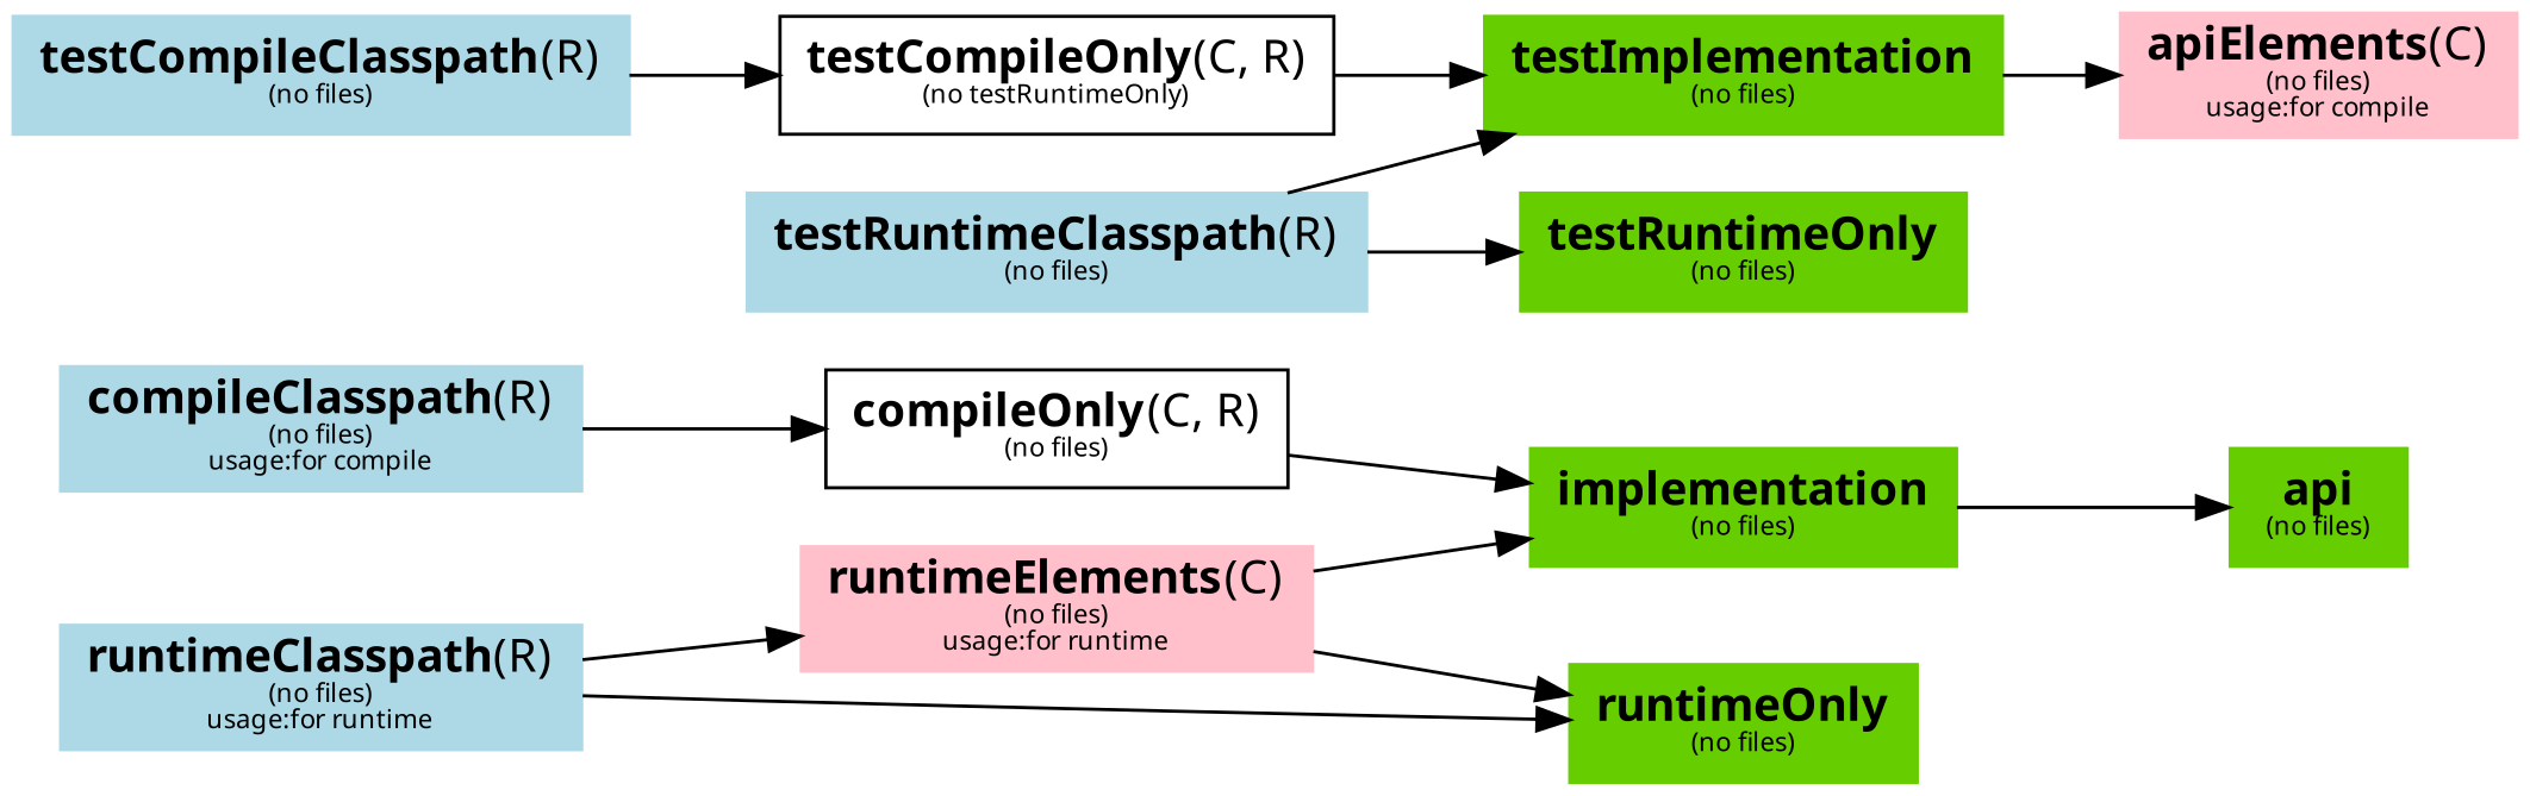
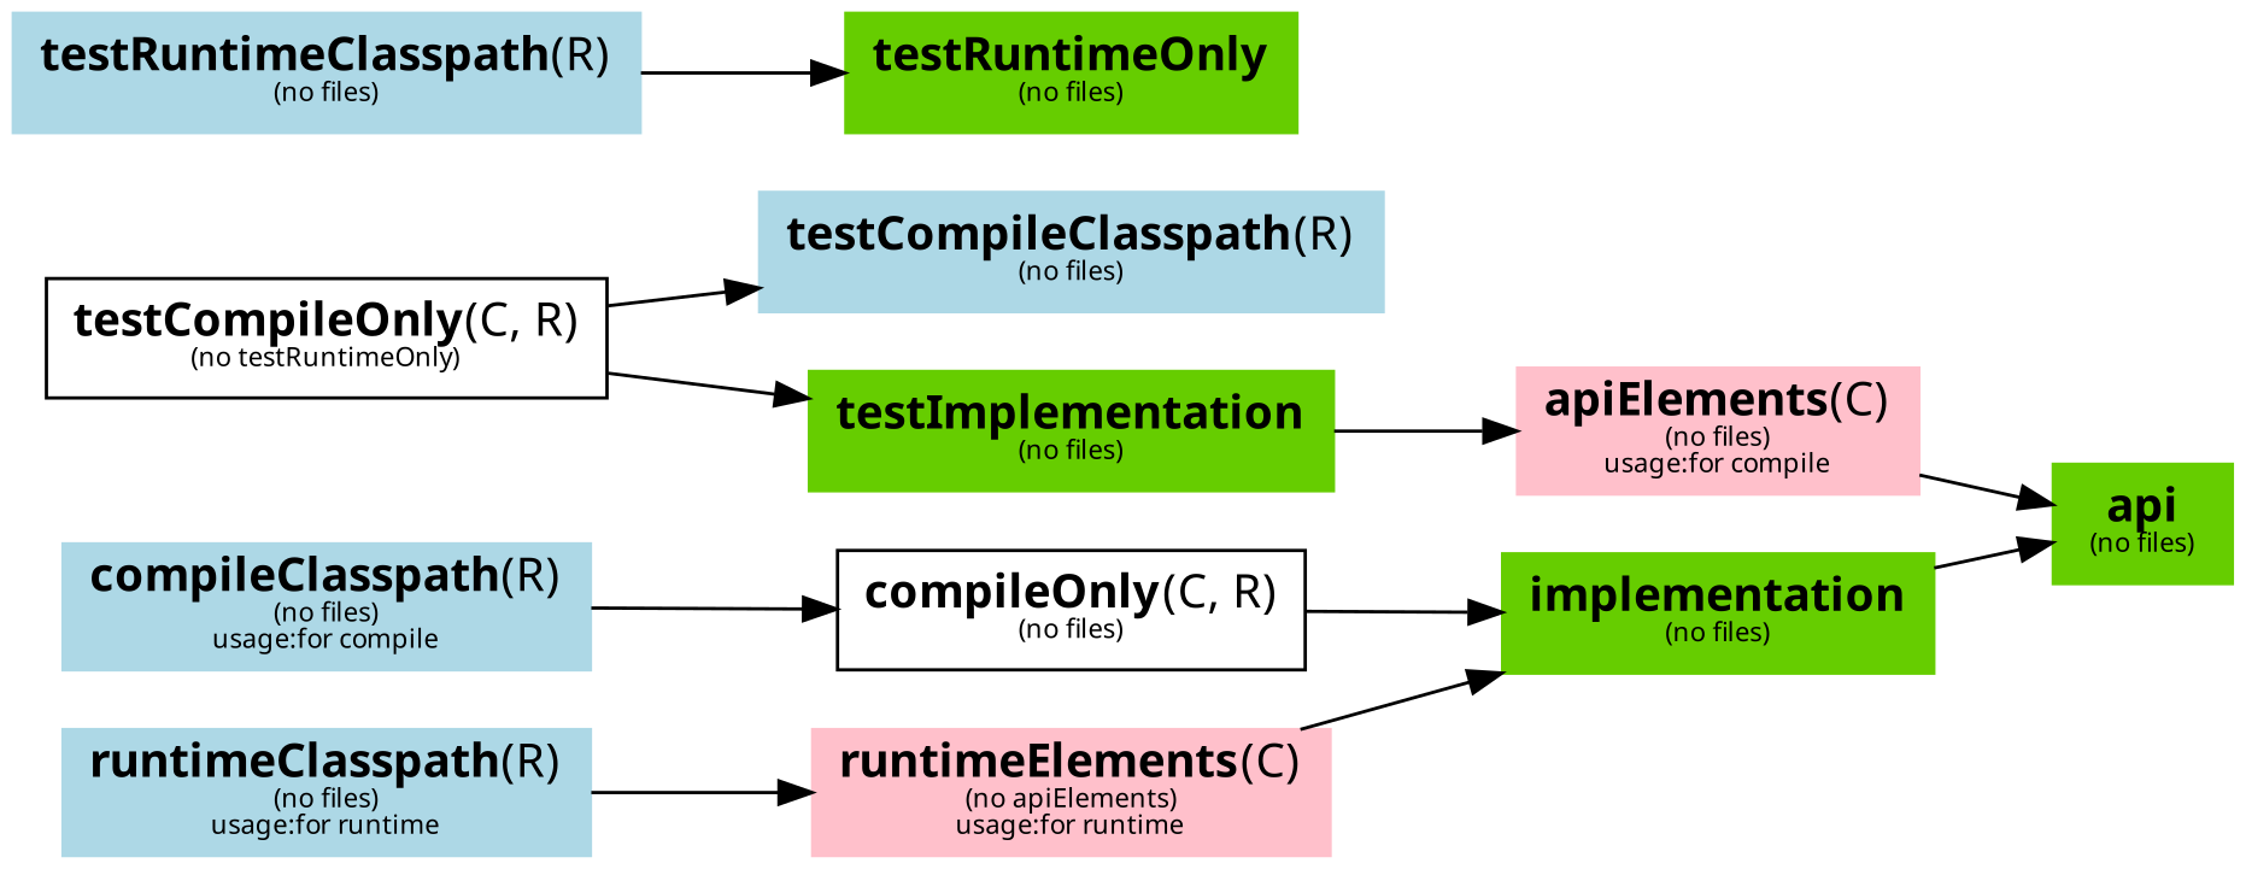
  digraph {
    fontname=Meera
    rankdir=LR
    node [bgcolor=chartreuse3 color=chartreuse3 fontname=Meera shape=box style=filled]
    edge [fontname=Meera]
    n1 [label=<<B>api</B><BR/><FONT POINT-SIZE="8">(no files)</FONT><BR/>>]
    n2 [bgcolor=pink color=pink label=<<B>apiElements</B>(C)<BR/><FONT POINT-SIZE="8">(no files)</FONT><BR/><FONT POINT-SIZE="8">usage:for compile</FONT>>]
    n3 [bgcolor=lightblue color=lightblue label=<<B>compileClasspath</B>(R)<BR/><FONT POINT-SIZE="8">(no files)</FONT><BR/><FONT POINT-SIZE="8">usage:for compile</FONT>>]
    n4 [label=<<B>compileOnly</B>(C, R)<BR/><FONT POINT-SIZE="8">(no files)</FONT><BR/>> bgcolor="" color="" style=""]
    n5 [label=<<B>implementation</B><BR/><FONT POINT-SIZE="8">(no files)</FONT><BR/>>]
    n6 [bgcolor=lightblue color=lightblue label=<<B>runtimeClasspath</B>(R)<BR/><FONT POINT-SIZE="8">(no files)</FONT><BR/><FONT POINT-SIZE="8">usage:for runtime</FONT>>]
-   n7 [label=<<B>runtimeOnly</B><BR/><FONT POINT-SIZE="8">(no files)</FONT><BR/>>]
-   n8 [bgcolor=pink color=pink label=<<B>runtimeElements</B>(C)<BR/><FONT POINT-SIZE="8">(no files)</FONT><BR/><FONT POINT-SIZE="8">usage:for runtime</FONT>>]
+   n8 [bgcolor=pink color=pink label=<<B>runtimeElements</B>(C)<BR/><FONT POINT-SIZE="8">(no apiElements)</FONT><BR/><FONT POINT-SIZE="8">usage:for runtime</FONT>>]
    n9 [bgcolor=lightblue color=lightblue label=<<B>testCompileClasspath</B>(R)<BR/><FONT POINT-SIZE="8">(no files)</FONT><BR/>>]
    n10 [label=<<B>testCompileOnly</B>(C, R)<BR/><FONT POINT-SIZE="8">(no testRuntimeOnly)</FONT><BR/>> bgcolor="" color="" style=""]
    n11 [label=<<B>testImplementation</B><BR/><FONT POINT-SIZE="8">(no files)</FONT><BR/>>]
    n12 [bgcolor=lightblue color=lightblue label=<<B>testRuntimeClasspath</B>(R)<BR/><FONT POINT-SIZE="8">(no files)</FONT><BR/>>]
    n13 [label=<<B>testRuntimeOnly</B><BR/><FONT POINT-SIZE="8">(no files)</FONT><BR/>>]
+   n2 -> n1
    n3 -> n4
    n4 -> n5
    n5 -> n1
-   n6 -> n7
    n6 -> n8
    n8 -> n5
-   n8 -> n7
-   n9 -> n10
+   n10 -> n9
    n10 -> n11
    n11 -> n2
-   n12 -> n11
    n12 -> n13
  }
